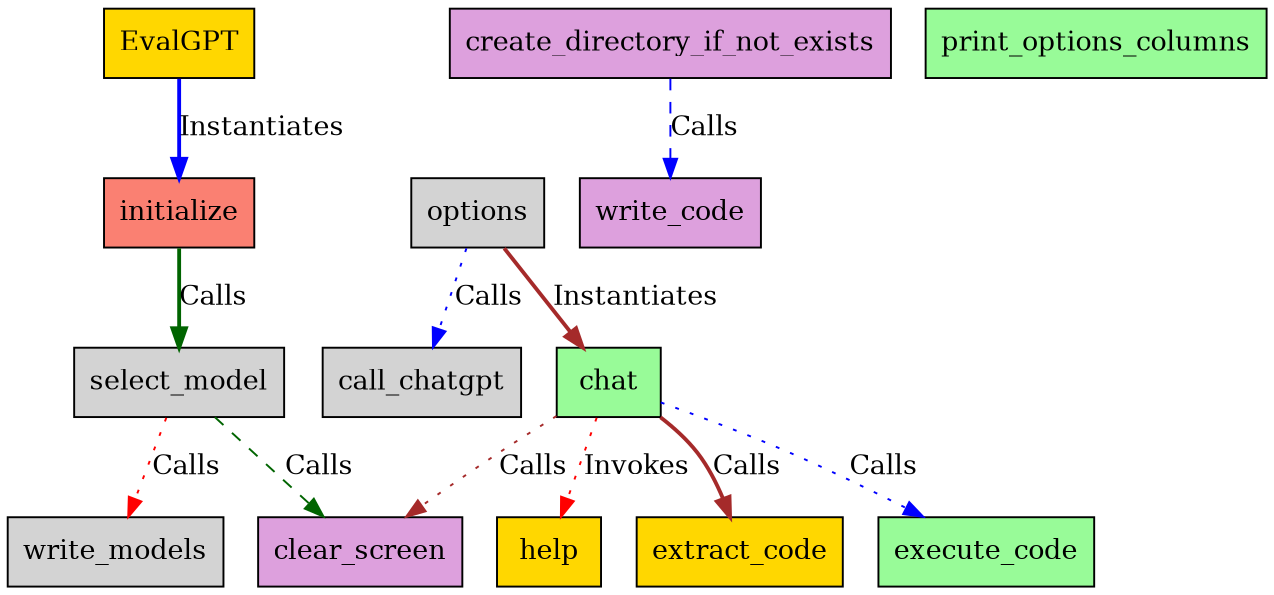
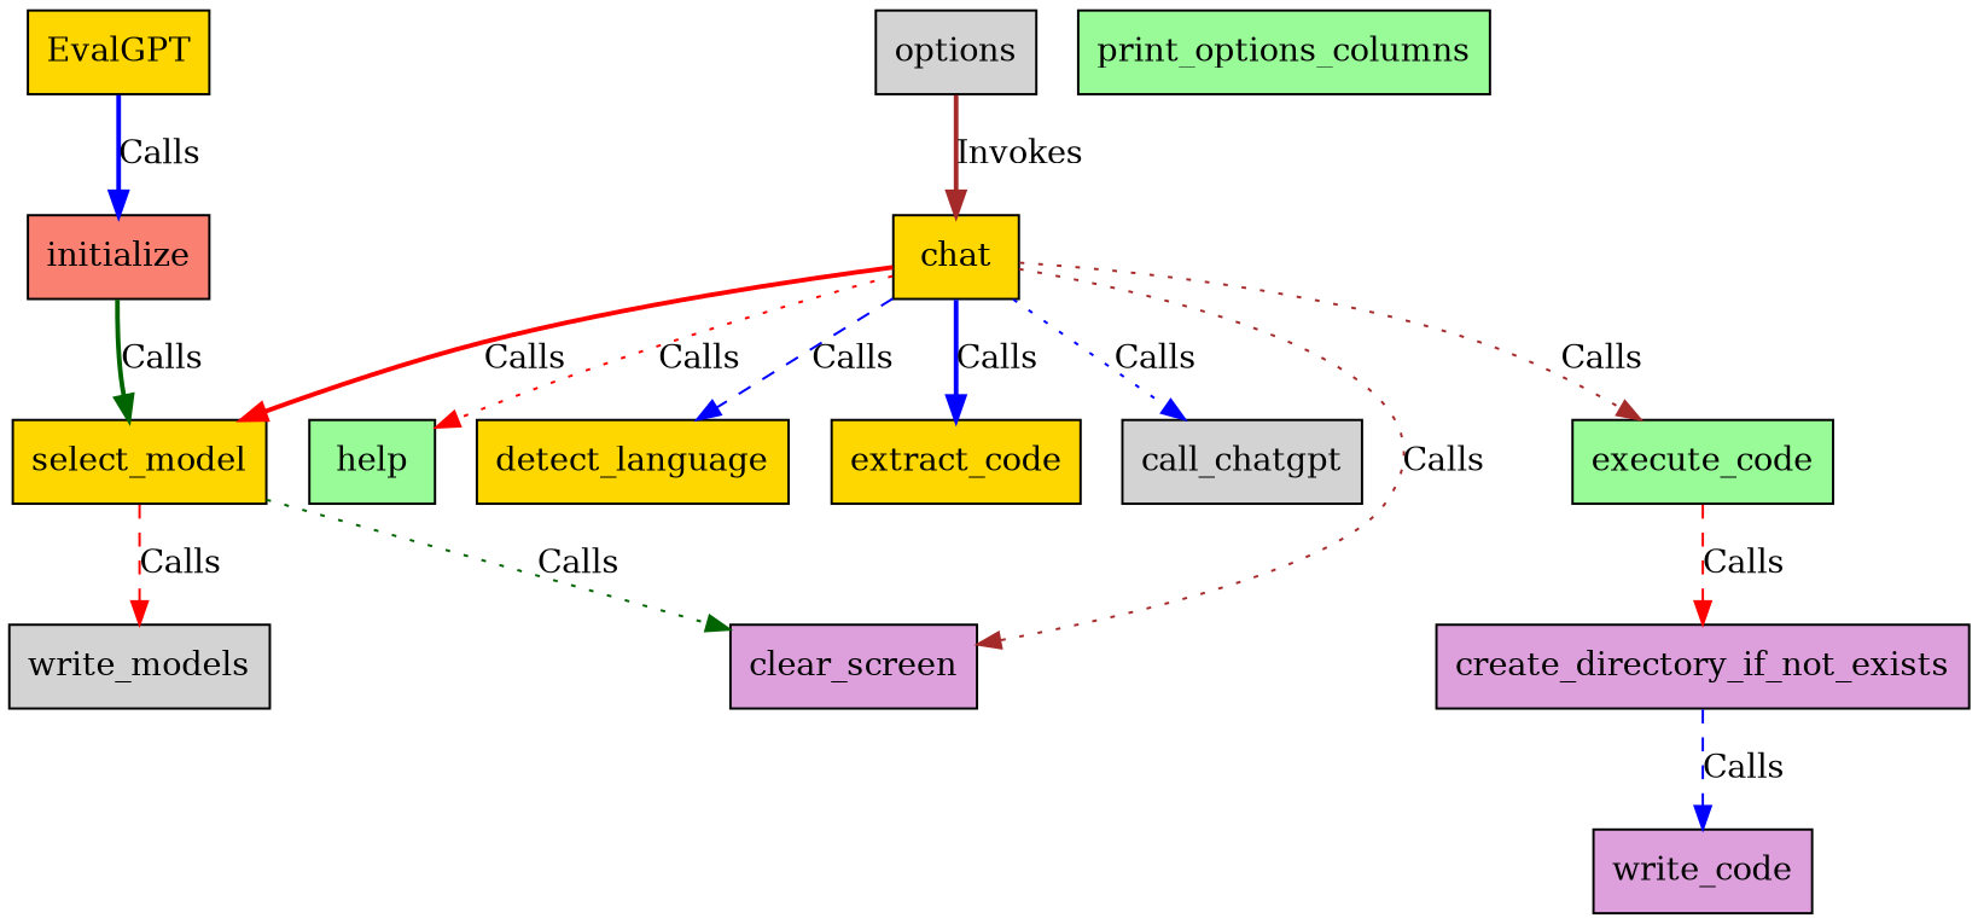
  digraph {
    node [fillcolor=gold shape=record style=filled]
    edge [color=blue style=bold]
    n1 [label=EvalGPT]
    n2 [fillcolor=salmon label=initialize]
-   n3 [fillcolor=lightgrey label=select_model]
+   n3 [label=select_model]
    n4 [fillcolor=plum label=clear_screen]
    n5 [fillcolor=lightgrey label=write_models]
-   n6 [fillcolor=palegreen label=chat]
+   n6 [label=chat]
    n7 [fillcolor=palegreen label=execute_code]
-   n8 [label=help]
+   n8 [fillcolor=palegreen label=help]
+   n9 [label=detect_language]
    n10 [label=extract_code]
    n11 [fillcolor=lightgrey label=call_chatgpt]
    n12 [fillcolor=plum label=create_directory_if_not_exists]
    n13 [fillcolor=plum label=write_code]
    n14 [fillcolor=palegreen label=print_options_columns]
    n15 [fillcolor=lightgrey label=options]
-   n1 -> n2 [label=Instantiates]
+   n1 -> n2 [label=Calls]
    n2 -> n3 [color=darkgreen label=Calls]
-   n3 -> n4 [color=darkgreen label=Calls style=dashed]
-   n3 -> n5 [color=red label=Calls style=dotted]
+   n3 -> n4 [color=darkgreen label=Calls style=dotted]
+   n3 -> n5 [color=red label=Calls style=dashed]
+   n6 -> n3 [color=red label=Calls]
    n6 -> n4 [color=brown label=Calls style=dotted]
-   n6 -> n7 [label=Calls style=dotted]
-   n6 -> n8 [color=red label=Invokes style=dotted]
-   n6 -> n10 [color=brown label=Calls]
-   n15 -> n11 [label=Calls style=dotted]
+   n6 -> n7 [color=brown label=Calls style=dotted]
+   n6 -> n8 [color=red label=Calls style=dotted]
+   n6 -> n9 [label=Calls style=dashed]
+   n6 -> n10 [label=Calls]
+   n6 -> n11 [label=Calls style=dotted]
+   n7 -> n12 [color=red label=Calls style=dashed]
    n12 -> n13 [label=Calls style=dashed]
-   n15 -> n6 [color=brown label=Instantiates]
+   n15 -> n6 [color=brown label=Invokes]
  }
